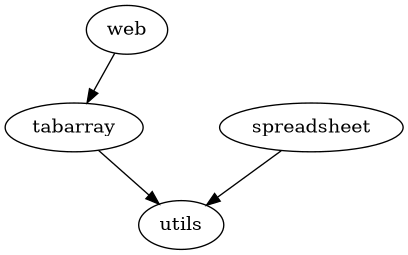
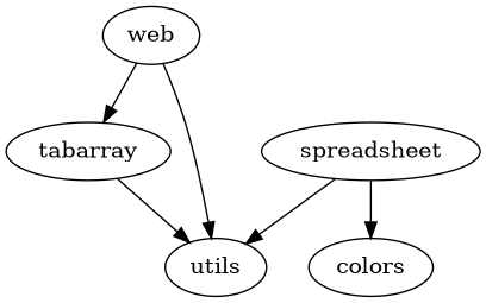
  digraph {
    tabarray
    utils
    spreadsheet
+   colors
    web
    tabarray -> utils
    spreadsheet -> utils
+   spreadsheet -> colors
    web -> tabarray
+   web -> utils
  }
